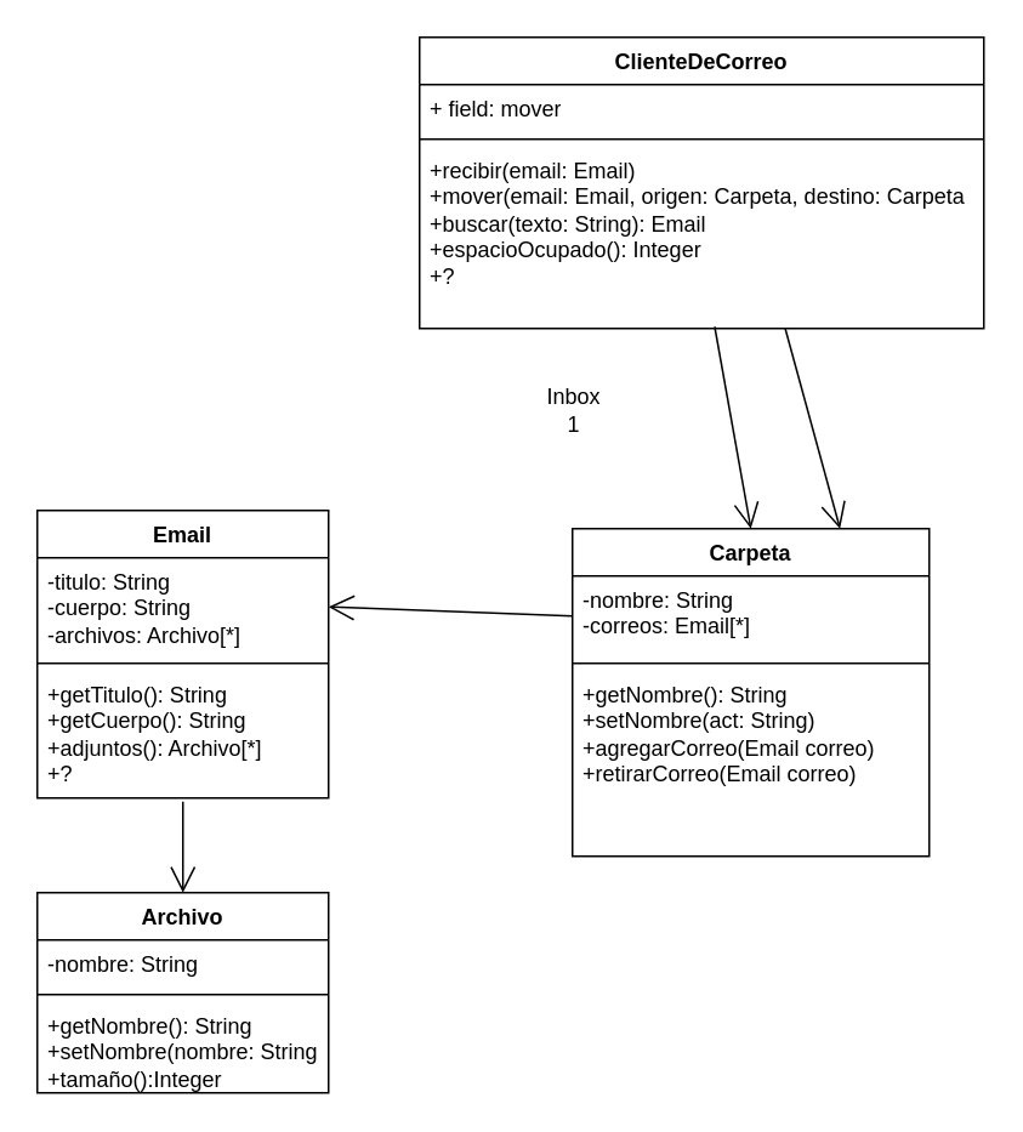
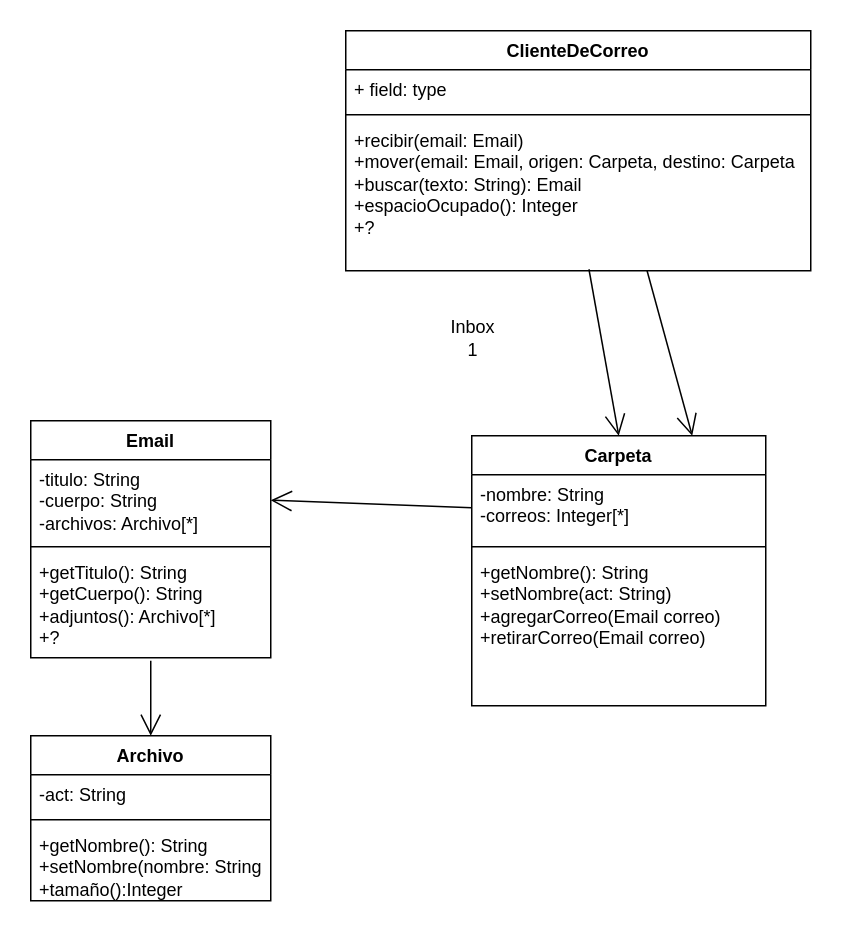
  <mxCell id="0" />
  <mxCell id="1" parent="0" />
  <mxCell id="2" value="ClienteDeCorreo" style="swimlane;fontStyle=1;align=center;verticalAlign=top;childLayout=stackLayout;horizontal=1;startSize=26;horizontalStack=0;resizeParent=1;resizeParentMax=0;resizeLast=0;collapsible=1;marginBottom=0;whiteSpace=wrap;html=1;" parent="1" vertex="1"><mxGeometry x="230" y="20" width="310" height="160" as="geometry" /></mxCell>
- <mxCell id="3" value="+ field: mover" style="text;strokeColor=none;fillColor=none;align=left;verticalAlign=top;spacingLeft=4;spacingRight=4;overflow=hidden;rotatable=0;points=[[0,0.5],[1,0.5]];portConstraint=eastwest;whiteSpace=wrap;html=1;" parent="2" vertex="1"><mxGeometry y="26" width="310" height="26" as="geometry" /></mxCell>
+ <mxCell id="3" value="+ field: type" style="text;strokeColor=none;fillColor=none;align=left;verticalAlign=top;spacingLeft=4;spacingRight=4;overflow=hidden;rotatable=0;points=[[0,0.5],[1,0.5]];portConstraint=eastwest;whiteSpace=wrap;html=1;" parent="2" vertex="1"><mxGeometry y="26" width="310" height="26" as="geometry" /></mxCell>
  <mxCell id="4" value="" style="line;strokeWidth=1;fillColor=none;align=left;verticalAlign=middle;spacingTop=-1;spacingLeft=3;spacingRight=3;rotatable=0;labelPosition=right;points=[];portConstraint=eastwest;strokeColor=inherit;" parent="2" vertex="1"><mxGeometry y="52" width="310" height="8" as="geometry" /></mxCell>
  <mxCell id="5" value="+recibir(email: Email)&lt;br&gt;+mover(email: Email, origen: Carpeta, destino: Carpeta&lt;br&gt;+buscar(texto: String): Email&lt;br&gt;+espacioOcupado(): Integer&lt;br&gt;+?" style="text;strokeColor=none;fillColor=none;align=left;verticalAlign=top;spacingLeft=4;spacingRight=4;overflow=hidden;rotatable=0;points=[[0,0.5],[1,0.5]];portConstraint=eastwest;whiteSpace=wrap;html=1;" parent="2" vertex="1"><mxGeometry y="60" width="310" height="100" as="geometry" /></mxCell>
  <mxCell id="6" value="Carpeta" style="swimlane;fontStyle=1;align=center;verticalAlign=top;childLayout=stackLayout;horizontal=1;startSize=26;horizontalStack=0;resizeParent=1;resizeParentMax=0;resizeLast=0;collapsible=1;marginBottom=0;whiteSpace=wrap;html=1;" parent="1" vertex="1"><mxGeometry x="314" y="290" width="196" height="180" as="geometry" /></mxCell>
- <mxCell id="7" value="-nombre: String&lt;br&gt;-correos: Email[*]" style="text;strokeColor=none;fillColor=none;align=left;verticalAlign=top;spacingLeft=4;spacingRight=4;overflow=hidden;rotatable=0;points=[[0,0.5],[1,0.5]];portConstraint=eastwest;whiteSpace=wrap;html=1;" parent="6" vertex="1"><mxGeometry y="26" width="196" height="44" as="geometry" /></mxCell>
+ <mxCell id="7" value="-nombre: String&lt;br&gt;-correos: Integer[*]" style="text;strokeColor=none;fillColor=none;align=left;verticalAlign=top;spacingLeft=4;spacingRight=4;overflow=hidden;rotatable=0;points=[[0,0.5],[1,0.5]];portConstraint=eastwest;whiteSpace=wrap;html=1;" parent="6" vertex="1"><mxGeometry y="26" width="196" height="44" as="geometry" /></mxCell>
  <mxCell id="8" value="" style="line;strokeWidth=1;fillColor=none;align=left;verticalAlign=middle;spacingTop=-1;spacingLeft=3;spacingRight=3;rotatable=0;labelPosition=right;points=[];portConstraint=eastwest;strokeColor=inherit;" parent="6" vertex="1"><mxGeometry y="70" width="196" height="8" as="geometry" /></mxCell>
  <mxCell id="9" value="+getNombre(): String&lt;br&gt;+setNombre(act: String)&lt;br&gt;+agregarCorreo(Email correo)&lt;br&gt;+retirarCorreo(Email correo)" style="text;strokeColor=none;fillColor=none;align=left;verticalAlign=top;spacingLeft=4;spacingRight=4;overflow=hidden;rotatable=0;points=[[0,0.5],[1,0.5]];portConstraint=eastwest;whiteSpace=wrap;html=1;" parent="6" vertex="1"><mxGeometry y="78" width="196" height="102" as="geometry" /></mxCell>
  <mxCell id="10" value="Email" style="swimlane;fontStyle=1;align=center;verticalAlign=top;childLayout=stackLayout;horizontal=1;startSize=26;horizontalStack=0;resizeParent=1;resizeParentMax=0;resizeLast=0;collapsible=1;marginBottom=0;whiteSpace=wrap;html=1;" parent="1" vertex="1"><mxGeometry x="20" y="280" width="160" height="158" as="geometry"><mxRectangle x="40" y="380" width="70" height="30" as="alternateBounds" /></mxGeometry></mxCell>
  <mxCell id="11" value="-titulo: String&lt;br&gt;-cuerpo: String&lt;br&gt;-archivos: Archivo[*]" style="text;strokeColor=none;fillColor=none;align=left;verticalAlign=top;spacingLeft=4;spacingRight=4;overflow=hidden;rotatable=0;points=[[0,0.5],[1,0.5]];portConstraint=eastwest;whiteSpace=wrap;html=1;" parent="10" vertex="1"><mxGeometry y="26" width="160" height="54" as="geometry" /></mxCell>
  <mxCell id="12" value="" style="line;strokeWidth=1;fillColor=none;align=left;verticalAlign=middle;spacingTop=-1;spacingLeft=3;spacingRight=3;rotatable=0;labelPosition=right;points=[];portConstraint=eastwest;strokeColor=inherit;" parent="10" vertex="1"><mxGeometry y="80" width="160" height="8" as="geometry" /></mxCell>
  <mxCell id="13" value="+getTitulo(): String&lt;br&gt;+getCuerpo(): String&lt;br&gt;+adjuntos(): Archivo[*]&amp;nbsp;&lt;br&gt;+?" style="text;strokeColor=none;fillColor=none;align=left;verticalAlign=top;spacingLeft=4;spacingRight=4;overflow=hidden;rotatable=0;points=[[0,0.5],[1,0.5]];portConstraint=eastwest;whiteSpace=wrap;html=1;" parent="10" vertex="1"><mxGeometry y="88" width="160" height="70" as="geometry" /></mxCell>
  <mxCell id="14" value="Archivo" style="swimlane;fontStyle=1;align=center;verticalAlign=top;childLayout=stackLayout;horizontal=1;startSize=26;horizontalStack=0;resizeParent=1;resizeParentMax=0;resizeLast=0;collapsible=1;marginBottom=0;whiteSpace=wrap;html=1;" parent="1" vertex="1"><mxGeometry x="20" y="490" width="160" height="110" as="geometry" /></mxCell>
- <mxCell id="15" value="-nombre: String" style="text;strokeColor=none;fillColor=none;align=left;verticalAlign=top;spacingLeft=4;spacingRight=4;overflow=hidden;rotatable=0;points=[[0,0.5],[1,0.5]];portConstraint=eastwest;whiteSpace=wrap;html=1;" parent="14" vertex="1"><mxGeometry y="26" width="160" height="26" as="geometry" /></mxCell>
+ <mxCell id="15" value="-act: String" style="text;strokeColor=none;fillColor=none;align=left;verticalAlign=top;spacingLeft=4;spacingRight=4;overflow=hidden;rotatable=0;points=[[0,0.5],[1,0.5]];portConstraint=eastwest;whiteSpace=wrap;html=1;" parent="14" vertex="1"><mxGeometry y="26" width="160" height="26" as="geometry" /></mxCell>
  <mxCell id="16" value="" style="line;strokeWidth=1;fillColor=none;align=left;verticalAlign=middle;spacingTop=-1;spacingLeft=3;spacingRight=3;rotatable=0;labelPosition=right;points=[];portConstraint=eastwest;strokeColor=inherit;" parent="14" vertex="1"><mxGeometry y="52" width="160" height="8" as="geometry" /></mxCell>
  <mxCell id="17" value="+getNombre(): String&lt;br&gt;+setNombre(nombre: String&lt;br&gt;+tamaño():Integer" style="text;strokeColor=none;fillColor=none;align=left;verticalAlign=top;spacingLeft=4;spacingRight=4;overflow=hidden;rotatable=0;points=[[0,0.5],[1,0.5]];portConstraint=eastwest;whiteSpace=wrap;html=1;" parent="14" vertex="1"><mxGeometry y="60" width="160" height="50" as="geometry" /></mxCell>
  <mxCell id="18" value="" style="endArrow=open;endFill=1;endSize=12;html=1;rounded=0;entryX=0.75;entryY=0;entryDx=0;entryDy=0;exitX=0.648;exitY=1;exitDx=0;exitDy=0;exitPerimeter=0;" parent="1" source="5" target="6" edge="1"><mxGeometry width="160" relative="1" as="geometry"><mxPoint x="560" y="330" as="sourcePoint" /><mxPoint x="720" y="330" as="targetPoint" /></mxGeometry></mxCell>
  <mxCell id="19" value="" style="endArrow=open;endFill=1;endSize=12;html=1;rounded=0;entryX=0.5;entryY=0;entryDx=0;entryDy=0;exitX=0.523;exitY=0.99;exitDx=0;exitDy=0;exitPerimeter=0;" parent="1" source="5" target="6" edge="1"><mxGeometry width="160" relative="1" as="geometry"><mxPoint x="560" y="330" as="sourcePoint" /><mxPoint x="720" y="330" as="targetPoint" /></mxGeometry></mxCell>
  <mxCell id="20" value="" style="endArrow=open;endFill=1;endSize=12;html=1;rounded=0;entryX=1;entryY=0.5;entryDx=0;entryDy=0;exitX=0;exitY=0.5;exitDx=0;exitDy=0;" parent="1" source="7" target="11" edge="1"><mxGeometry width="160" relative="1" as="geometry"><mxPoint x="560" y="330" as="sourcePoint" /><mxPoint x="720" y="330" as="targetPoint" /></mxGeometry></mxCell>
  <mxCell id="21" value="" style="endArrow=open;endFill=1;endSize=12;html=1;rounded=0;entryX=0.5;entryY=0;entryDx=0;entryDy=0;exitX=0.5;exitY=1.029;exitDx=0;exitDy=0;exitPerimeter=0;" parent="1" source="13" target="14" edge="1"><mxGeometry width="160" relative="1" as="geometry"><mxPoint x="560" y="330" as="sourcePoint" /><mxPoint x="720" y="330" as="targetPoint" /></mxGeometry></mxCell>
  <mxCell id="22" value="Inbox&lt;br&gt;1" style="text;strokeColor=none;align=center;fillColor=none;html=1;verticalAlign=middle;whiteSpace=wrap;rounded=0;" parent="1" vertex="1"><mxGeometry x="285" y="210" width="60" height="30" as="geometry" /></mxCell>
